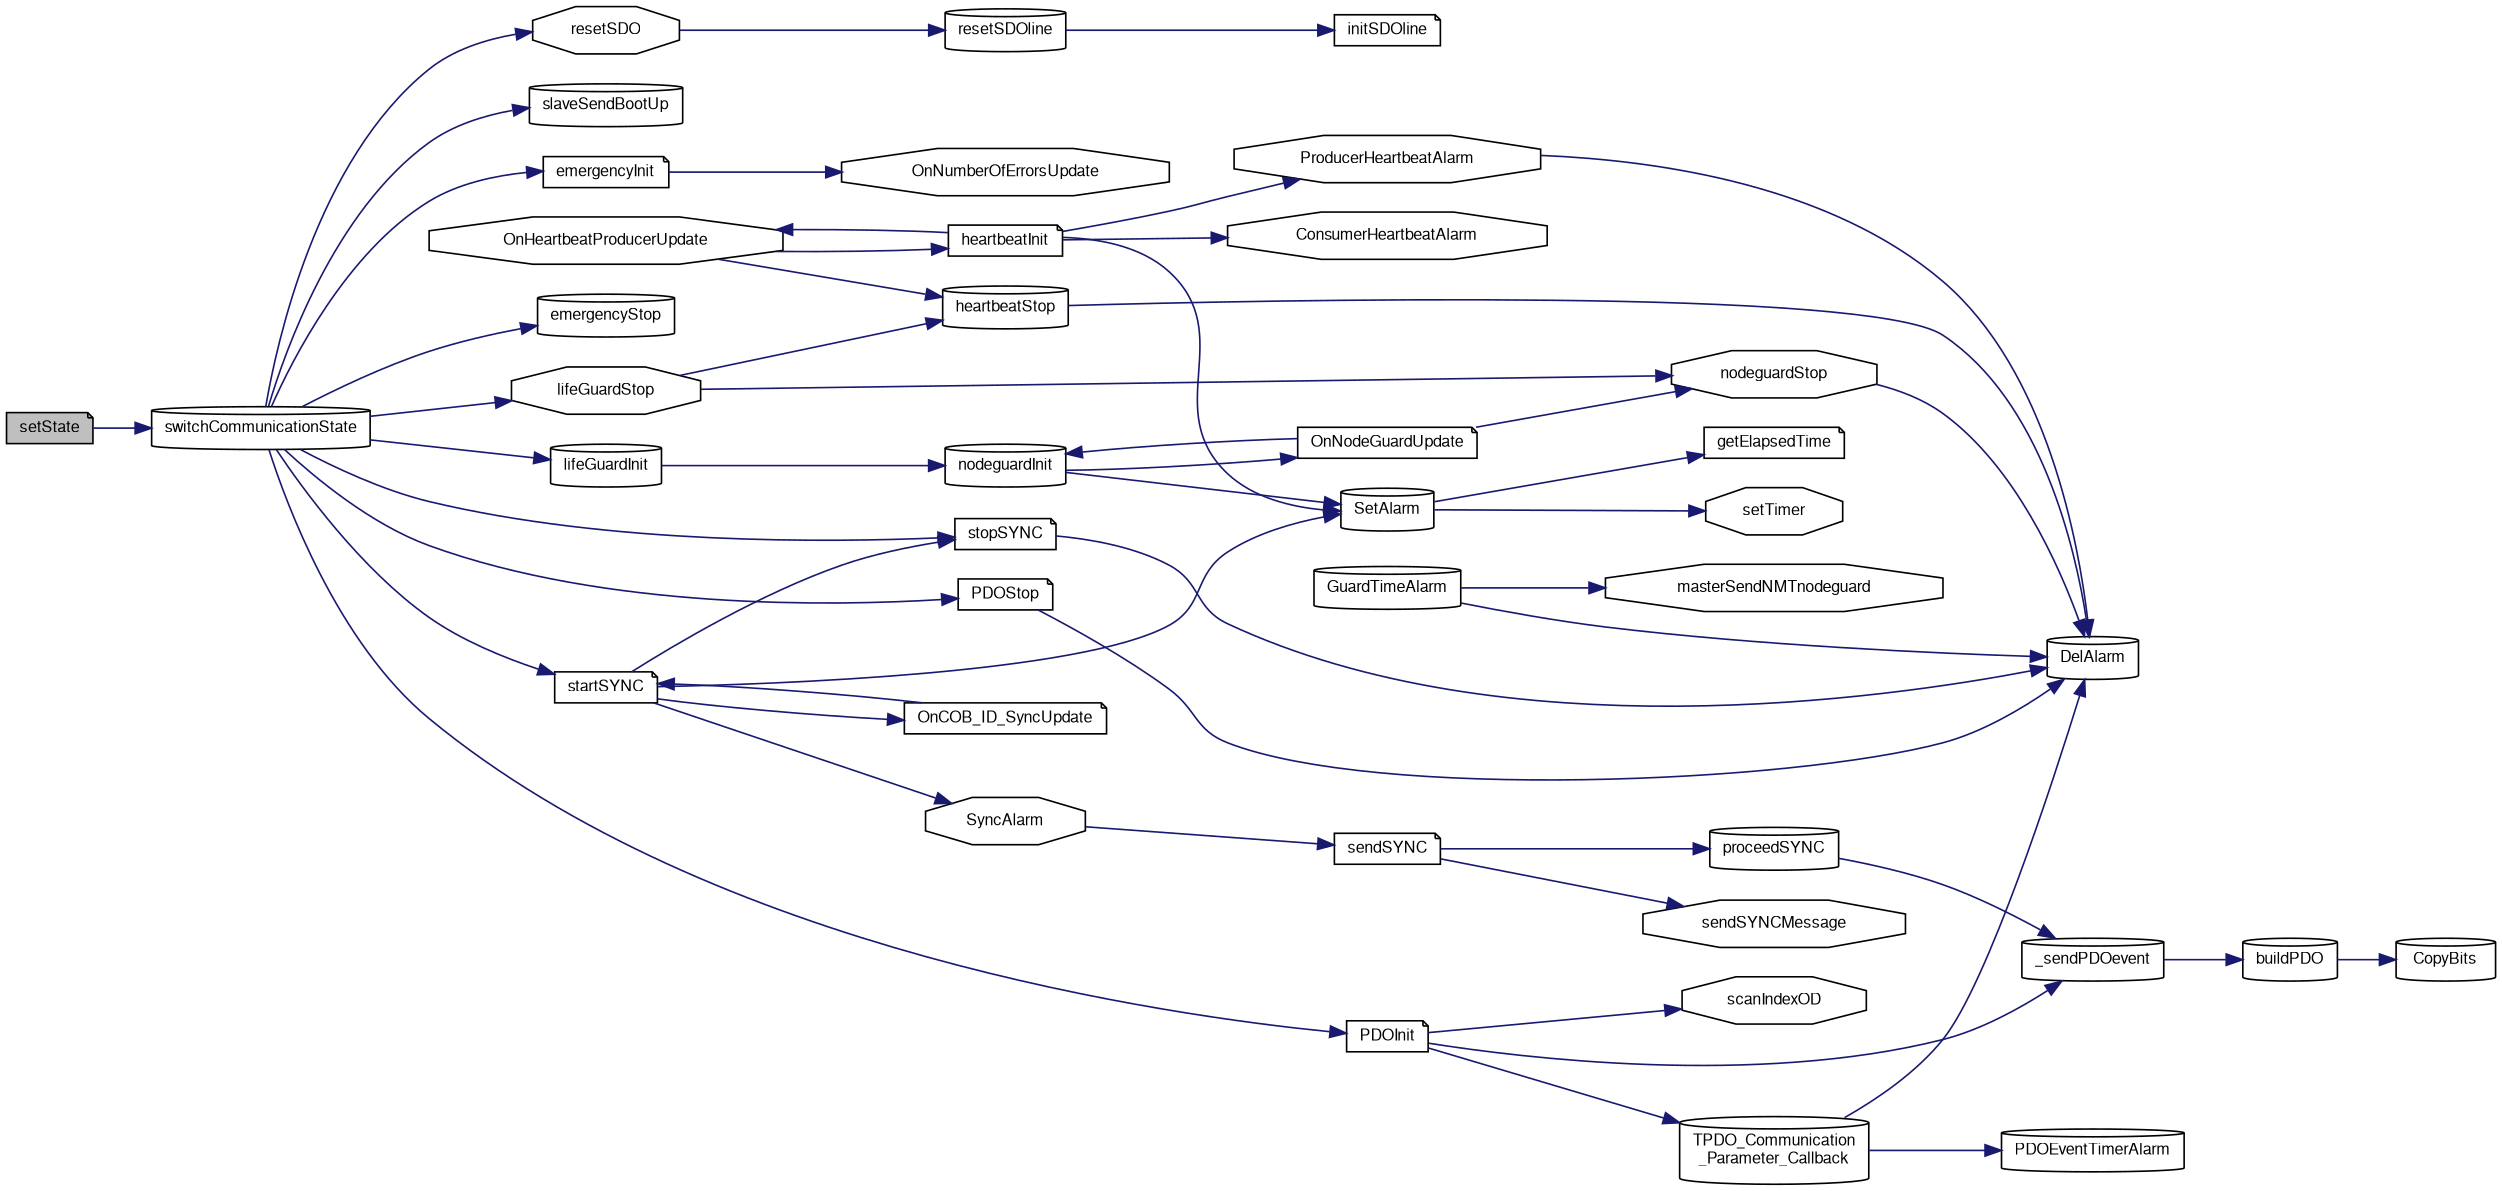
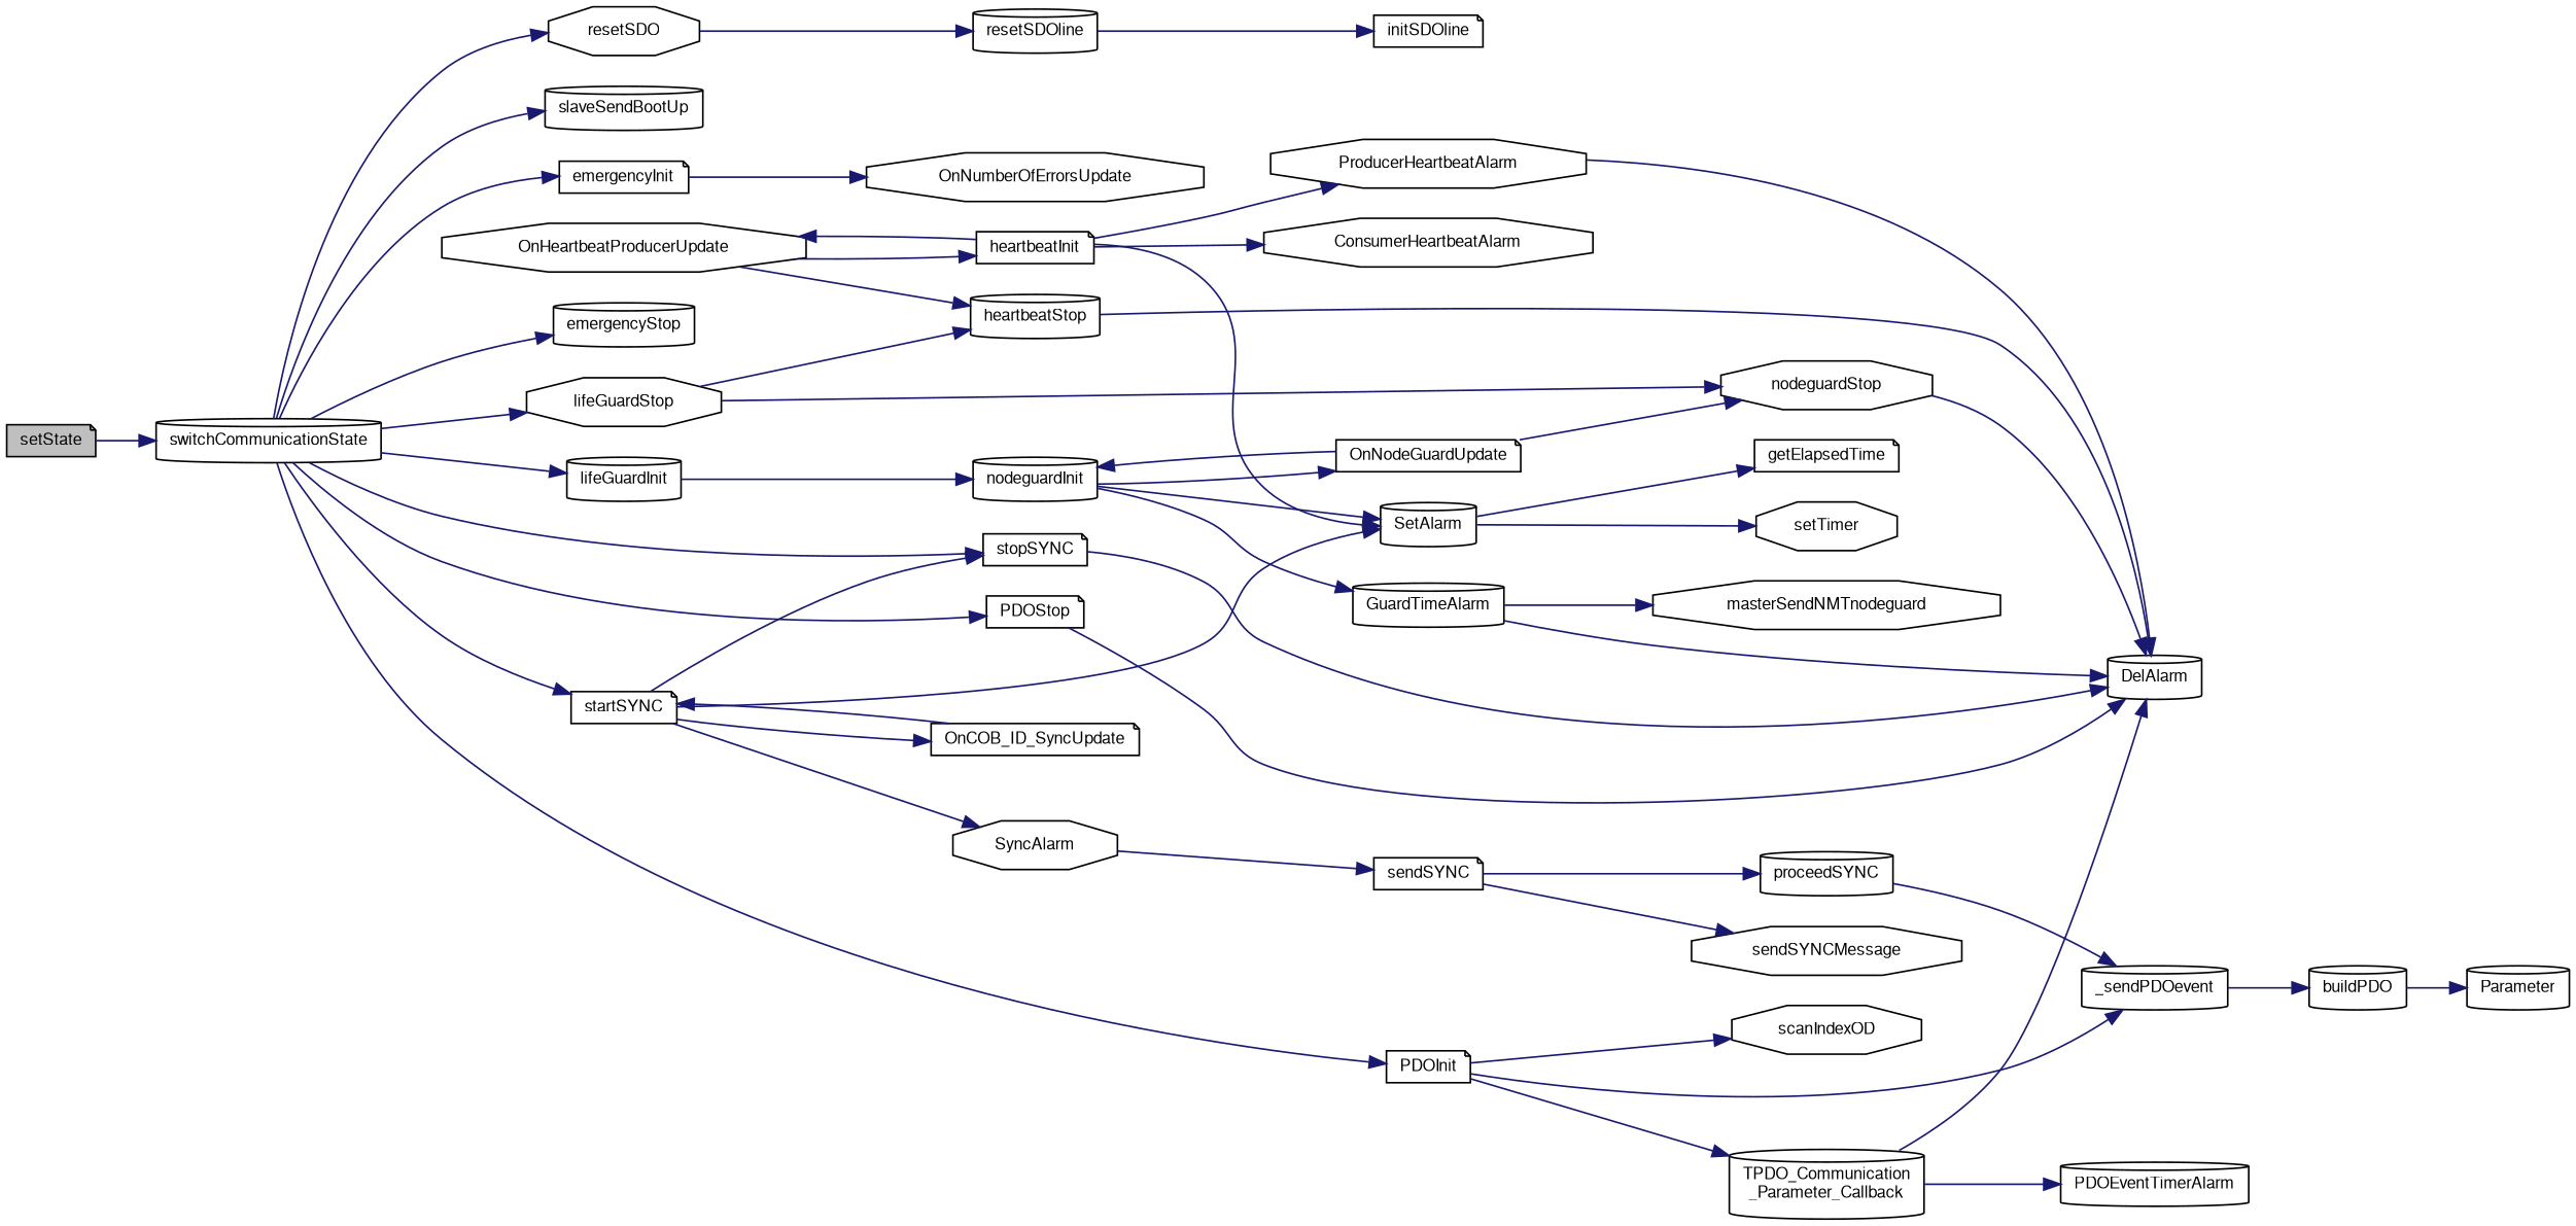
  digraph {
    rankdir=LR
    node [color=black fillcolor=white fontname=FreeSans fontsize=10 shape=cylinder style=filled]
    edge [color=midnightblue fontname=FreeSans fontsize=10 labelfontname=FreeSans labelfontsize=10 style=solid]
    n1 [fillcolor=grey75 fontcolor=black height=0.2 label=setState shape=note width=0.4]
    n2 [height=0.2 label=switchCommunicationState width=0.4]
    n3 [height=0.2 label=emergencyInit shape=note width=0.4]
    n4 [height=0.2 label=emergencyStop width=0.4]
    n5 [height=0.2 label=lifeGuardInit width=0.4]
    n6 [height=0.2 label=lifeGuardStop shape=octagon width=0.4]
    n7 [height=0.2 label=PDOInit shape=note width=0.4]
    n8 [height=0.2 label=PDOStop shape=note width=0.4]
    n9 [height=0.2 label=resetSDO shape=octagon width=0.4]
    n10 [height=0.2 label=slaveSendBootUp width=0.4]
    n11 [height=0.2 label=startSYNC shape=note width=0.4]
    n12 [height=0.2 label=stopSYNC shape=note width=0.4]
    n13 [height=0.2 label=OnNumberOfErrorsUpdate shape=octagon width=0.4]
    n14 [height=0.2 label=nodeguardInit width=0.4]
    n15 [height=0.2 label=heartbeatStop width=0.4]
    n16 [height=0.2 label=nodeguardStop shape=octagon width=0.4]
    n17 [height=0.2 label=_sendPDOevent width=0.4]
    n18 [height=0.2 label=scanIndexOD shape=octagon width=0.4]
    n19 [height=0.2 label="TPDO_Communication\l_Parameter_Callback" width=0.4]
    n20 [height=0.2 label=DelAlarm width=0.4]
    n21 [height=0.2 label=resetSDOline width=0.4]
    n22 [height=0.2 label=SetAlarm width=0.4]
    n23 [height=0.2 label=OnCOB_ID_SyncUpdate shape=note width=0.4]
    n24 [height=0.2 label=SyncAlarm shape=octagon width=0.4]
    n25 [height=0.2 label=heartbeatInit shape=note width=0.4]
    n26 [height=0.2 label=OnHeartbeatProducerUpdate shape=octagon width=0.4]
    n27 [height=0.2 label=ConsumerHeartbeatAlarm shape=octagon width=0.4]
    n28 [height=0.2 label=ProducerHeartbeatAlarm shape=octagon width=0.4]
    n29 [height=0.2 label=OnNodeGuardUpdate shape=note width=0.4]
    n30 [height=0.2 label=GuardTimeAlarm width=0.4]
    n31 [height=0.2 label=getElapsedTime shape=note width=0.4]
    n32 [height=0.2 label=setTimer shape=octagon width=0.4]
    n33 [height=0.2 label=masterSendNMTnodeguard shape=octagon width=0.4]
    n34 [height=0.2 label=buildPDO width=0.4]
    n35 [height=0.2 label=PDOEventTimerAlarm width=0.4]
-   n36 [height=0.2 label=CopyBits width=0.4]
+   n36 [height=0.2 label=Parameter width=0.4]
    n37 [height=0.2 label=initSDOline shape=note width=0.4]
    n38 [height=0.2 label=sendSYNC shape=note width=0.4]
    n39 [height=0.2 label=proceedSYNC width=0.4]
    n40 [height=0.2 label=sendSYNCMessage shape=octagon width=0.4]
    n1 -> n2
    n2 -> n3
    n2 -> n4
    n2 -> n5
    n2 -> n6
    n2 -> n7
    n2 -> n8
    n2 -> n9
    n2 -> n10
    n2 -> n11
    n2 -> n12
    n3 -> n13
    n5 -> n14
    n6 -> n15
    n6 -> n16
    n7 -> n17
    n7 -> n18
    n7 -> n19
    n8 -> n20
    n9 -> n21
    n11 -> n12
    n11 -> n22
    n11 -> n23
    n11 -> n24
    n12 -> n20
    n14 -> n22
    n14 -> n29
+   n14 -> n30
    n15 -> n20
    n16 -> n20
    n17 -> n34
    n19 -> n20
    n19 -> n35
    n21 -> n37
    n22 -> n31
    n22 -> n32
    n23 -> n11
    n24 -> n38
    n25 -> n22
    n25 -> n26
    n25 -> n27
    n25 -> n28
    n26 -> n15
    n26 -> n25
    n28 -> n20
    n29 -> n14
    n29 -> n16
    n30 -> n20
    n30 -> n33
    n34 -> n36
    n38 -> n39
    n38 -> n40
    n39 -> n17
  }
